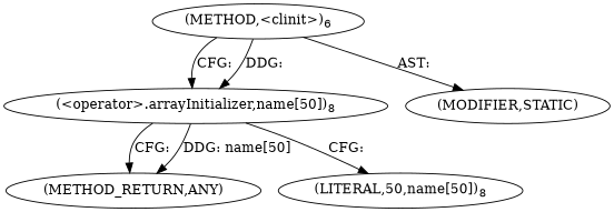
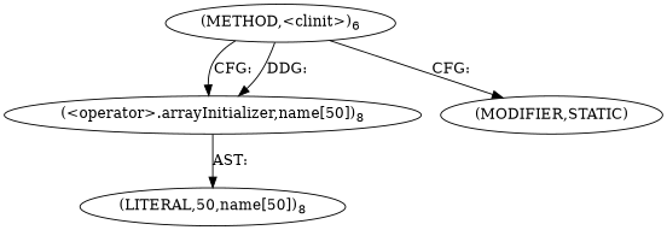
  digraph {
    n1 [label=<(METHOD,&lt;clinit&gt;)<SUB>6</SUB>>]
    n2 [label=<(&lt;operator&gt;.arrayInitializer,name[50])<SUB>8</SUB>>]
    n3 [label=<(MODIFIER,STATIC)>]
-   n4 [label=<(METHOD_RETURN,ANY)>]
    n5 [label=<(LITERAL,50,name[50])<SUB>8</SUB>>]
    n1 -> n2 [label="CFG: "]
    n1 -> n2 [label="DDG: "]
-   n1 -> n3 [label="AST: "]
-   n2 -> n4 [label="CFG: "]
-   n2 -> n4 [label="DDG: name[50]"]
-   n2 -> n5 [label="CFG: "]
+   n1 -> n3 [label="CFG: "]
+   n2 -> n5 [label="AST: "]
  }
